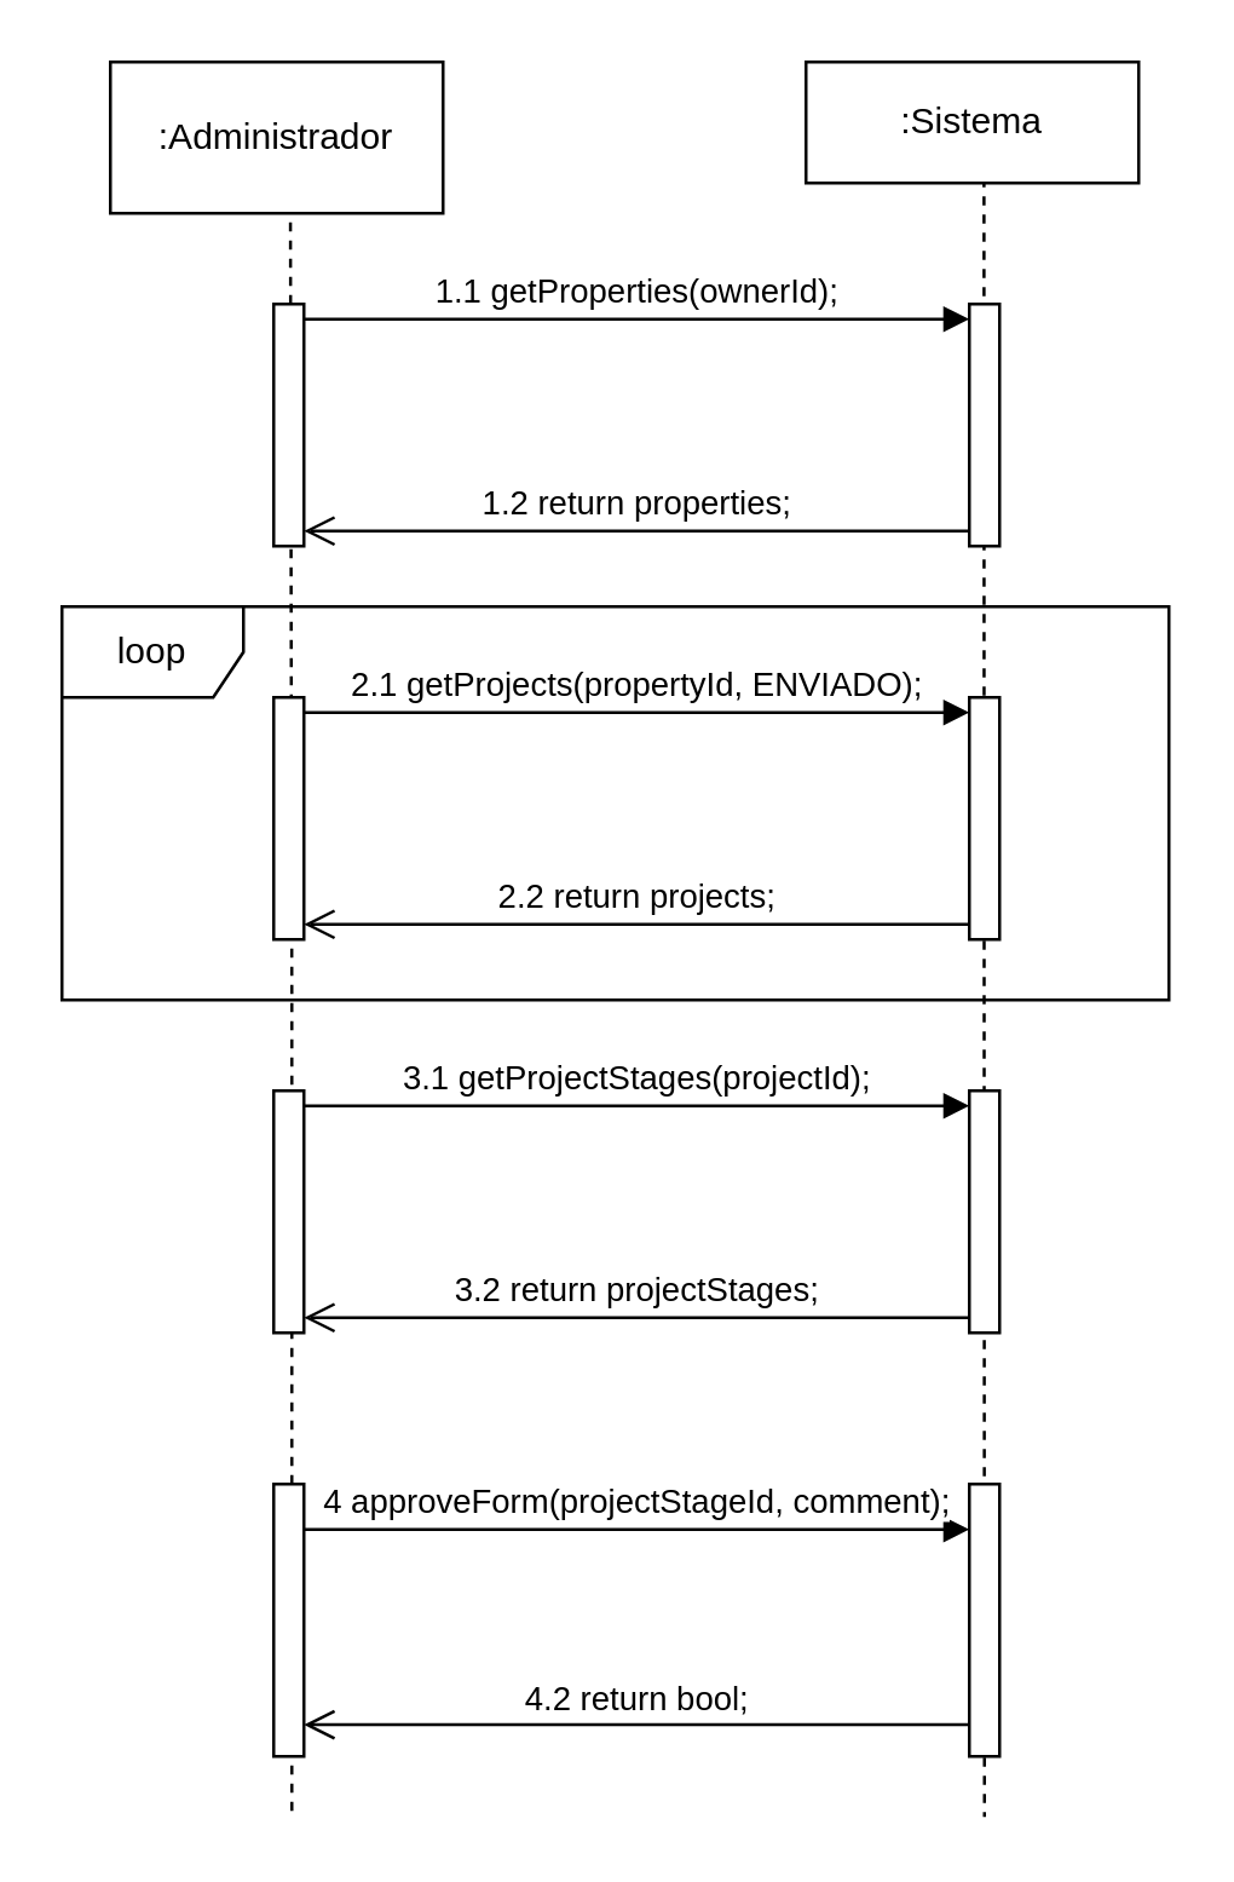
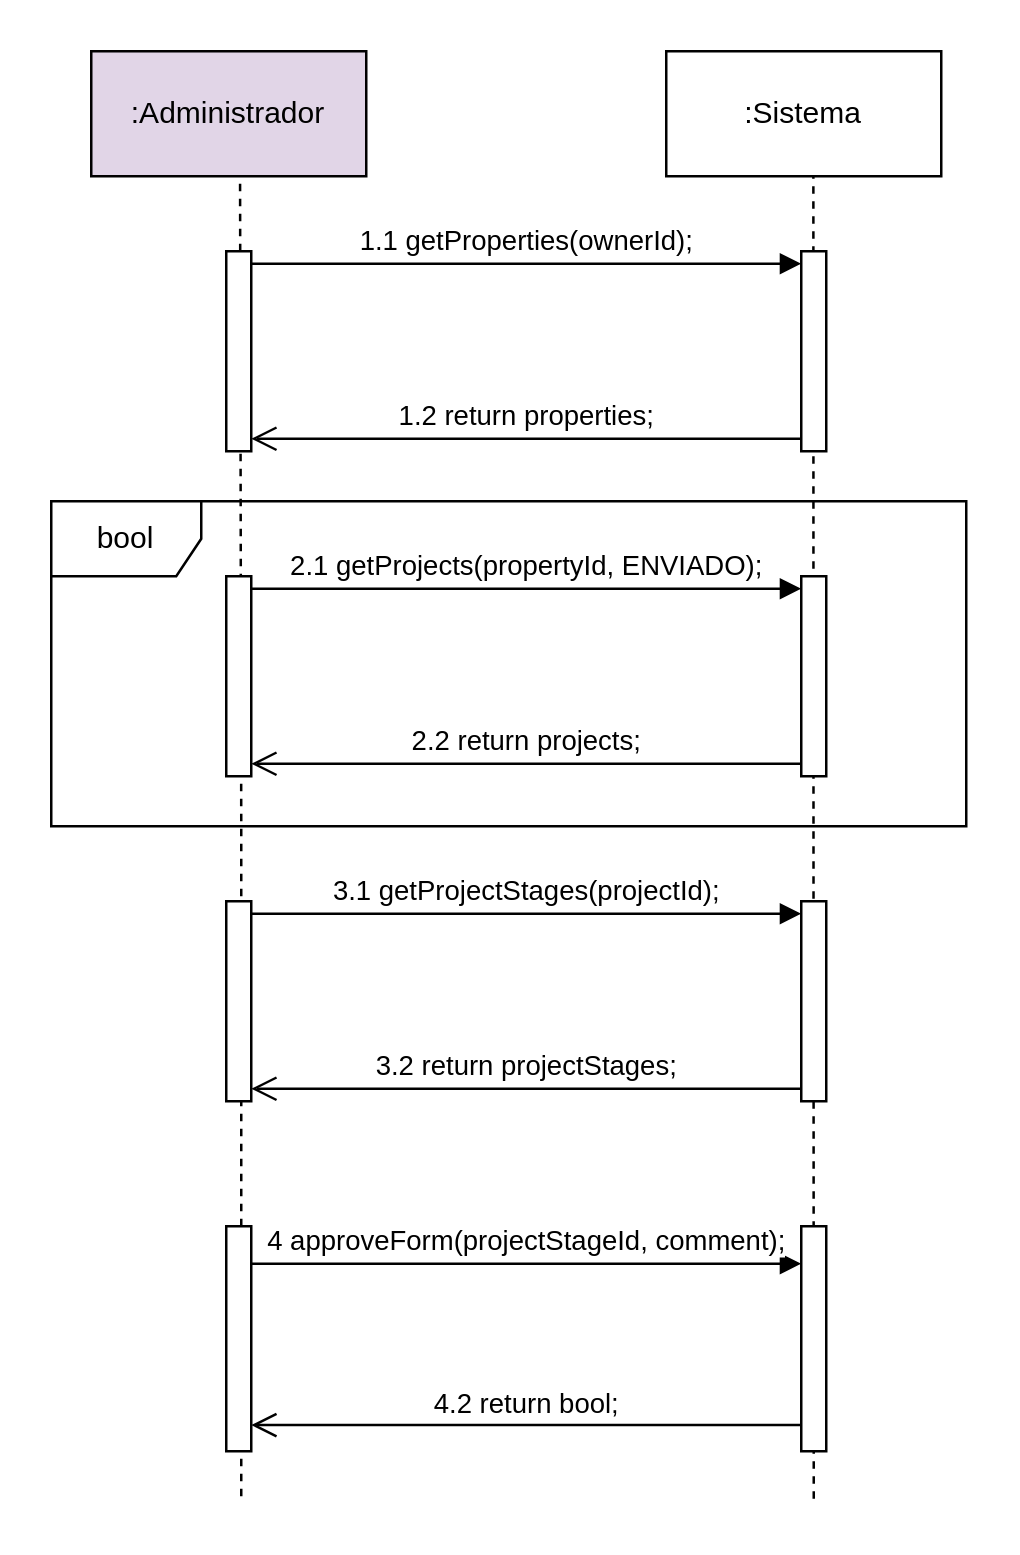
  <mxCell id="0" />
  <mxCell id="1" parent="0" />
  <mxCell id="2" style="edgeStyle=orthogonalEdgeStyle;rounded=0;orthogonalLoop=1;jettySize=auto;html=1;endArrow=none;endFill=0;dashed=1;" parent="1" edge="1"><mxGeometry relative="1" as="geometry"><mxPoint x="96" y="600" as="targetPoint" /><mxPoint x="95.499" y="55" as="sourcePoint" /></mxGeometry></mxCell>
- <mxCell id="3" value=":Administrador" style="html=1;whiteSpace=wrap;" parent="1" vertex="1"><mxGeometry x="36" y="20" width="110" height="50" as="geometry" /></mxCell>
+ <mxCell id="3" value=":Administrador" style="html=1;whiteSpace=wrap;fillColor=#e1d5e7;" parent="1" vertex="1"><mxGeometry x="36" y="20" width="110" height="50" as="geometry" /></mxCell>
  <mxCell id="4" style="edgeStyle=orthogonalEdgeStyle;rounded=0;orthogonalLoop=1;jettySize=auto;html=1;dashed=1;endArrow=none;endFill=0;exitX=0.535;exitY=0.96;exitDx=0;exitDy=0;exitPerimeter=0;" parent="1" source="5" edge="1"><mxGeometry relative="1" as="geometry"><mxPoint x="325" y="600" as="targetPoint" /></mxGeometry></mxCell>
- <mxCell id="5" value=":Sistema" style="html=1;whiteSpace=wrap;" parent="1" vertex="1"><mxGeometry x="266" y="20" width="110" height="40" as="geometry" /></mxCell>
+ <mxCell id="5" value=":Sistema" style="html=1;whiteSpace=wrap;" parent="1" vertex="1"><mxGeometry x="266" y="20" width="110" height="50" as="geometry" /></mxCell>
  <mxCell id="6" value="" style="html=1;points=[[0,0,0,0,5],[0,1,0,0,-5],[1,0,0,0,5],[1,1,0,0,-5]];perimeter=orthogonalPerimeter;outlineConnect=0;targetShapes=umlLifeline;portConstraint=eastwest;newEdgeStyle={&quot;curved&quot;:0,&quot;rounded&quot;:0};" parent="1" vertex="1"><mxGeometry x="320" y="230" width="10" height="80" as="geometry" /></mxCell>
  <mxCell id="7" value="2.1 getProjects(propertyId, ENVIADO);" style="html=1;verticalAlign=bottom;endArrow=block;curved=0;rounded=0;entryX=0;entryY=0;entryDx=0;entryDy=5;exitX=1;exitY=0;exitDx=0;exitDy=5;exitPerimeter=0;" parent="1" source="9" target="6" edge="1"><mxGeometry relative="1" as="geometry"><mxPoint x="95" y="235" as="sourcePoint" /><mxPoint as="offset" /></mxGeometry></mxCell>
  <mxCell id="8" value="2.2 return projects;" style="html=1;verticalAlign=bottom;endArrow=open;endSize=8;curved=0;rounded=0;exitX=0;exitY=1;exitDx=0;exitDy=-5;entryX=1;entryY=1;entryDx=0;entryDy=-5;entryPerimeter=0;" parent="1" source="6" target="9" edge="1"><mxGeometry relative="1" as="geometry"><mxPoint x="95" y="306" as="targetPoint" /></mxGeometry></mxCell>
  <mxCell id="9" value="" style="html=1;points=[[0,0,0,0,5],[0,1,0,0,-5],[1,0,0,0,5],[1,1,0,0,-5]];perimeter=orthogonalPerimeter;outlineConnect=0;targetShapes=umlLifeline;portConstraint=eastwest;newEdgeStyle={&quot;curved&quot;:0,&quot;rounded&quot;:0};" parent="1" vertex="1"><mxGeometry x="90" y="230" width="10" height="80" as="geometry" /></mxCell>
  <mxCell id="10" value="" style="html=1;points=[[0,0,0,0,5],[0,1,0,0,-5],[1,0,0,0,5],[1,1,0,0,-5]];perimeter=orthogonalPerimeter;outlineConnect=0;targetShapes=umlLifeline;portConstraint=eastwest;newEdgeStyle={&quot;curved&quot;:0,&quot;rounded&quot;:0};" parent="1" vertex="1"><mxGeometry x="320" y="360" width="10" height="80" as="geometry" /></mxCell>
  <mxCell id="11" value="3.1 getProjectStages(projectId);" style="html=1;verticalAlign=bottom;endArrow=block;curved=0;rounded=0;entryX=0;entryY=0;entryDx=0;entryDy=5;exitX=1;exitY=0;exitDx=0;exitDy=5;exitPerimeter=0;" parent="1" source="13" target="10" edge="1"><mxGeometry x="0.003" relative="1" as="geometry"><mxPoint x="95" y="365" as="sourcePoint" /><mxPoint as="offset" /></mxGeometry></mxCell>
  <mxCell id="12" value="3.2 return projectStages;" style="html=1;verticalAlign=bottom;endArrow=open;endSize=8;curved=0;rounded=0;exitX=0;exitY=1;exitDx=0;exitDy=-5;entryX=1;entryY=1;entryDx=0;entryDy=-5;entryPerimeter=0;" parent="1" source="10" target="13" edge="1"><mxGeometry relative="1" as="geometry"><mxPoint x="95" y="436" as="targetPoint" /></mxGeometry></mxCell>
  <mxCell id="13" value="" style="html=1;points=[[0,0,0,0,5],[0,1,0,0,-5],[1,0,0,0,5],[1,1,0,0,-5]];perimeter=orthogonalPerimeter;outlineConnect=0;targetShapes=umlLifeline;portConstraint=eastwest;newEdgeStyle={&quot;curved&quot;:0,&quot;rounded&quot;:0};" parent="1" vertex="1"><mxGeometry x="90" y="360" width="10" height="80" as="geometry" /></mxCell>
  <mxCell id="14" value="" style="html=1;points=[[0,0,0,0,5],[0,1,0,0,-5],[1,0,0,0,5],[1,1,0,0,-5]];perimeter=orthogonalPerimeter;outlineConnect=0;targetShapes=umlLifeline;portConstraint=eastwest;newEdgeStyle={&quot;curved&quot;:0,&quot;rounded&quot;:0};" parent="1" vertex="1"><mxGeometry x="320" y="490" width="10" height="90" as="geometry" /></mxCell>
  <mxCell id="15" value="4 approveForm(projectStageId, comment);" style="html=1;verticalAlign=bottom;endArrow=block;curved=0;rounded=0;entryX=0;entryY=0;entryDx=0;entryDy=5;exitX=1;exitY=0;exitDx=0;exitDy=5;exitPerimeter=0;" parent="1" edge="1"><mxGeometry x="0.003" relative="1" as="geometry"><mxPoint x="100" y="505" as="sourcePoint" /><mxPoint as="offset" /><mxPoint x="320" y="505" as="targetPoint" /></mxGeometry></mxCell>
  <mxCell id="16" value="" style="html=1;points=[[0,0,0,0,5],[0,1,0,0,-5],[1,0,0,0,5],[1,1,0,0,-5]];perimeter=orthogonalPerimeter;outlineConnect=0;targetShapes=umlLifeline;portConstraint=eastwest;newEdgeStyle={&quot;curved&quot;:0,&quot;rounded&quot;:0};" parent="1" vertex="1"><mxGeometry x="90" y="490" width="10" height="90" as="geometry" /></mxCell>
  <mxCell id="17" value="4.2 return bool;" style="html=1;verticalAlign=bottom;endArrow=open;endSize=8;curved=0;rounded=0;exitX=0;exitY=1;exitDx=0;exitDy=-5;entryX=1;entryY=1;entryDx=0;entryDy=-5;entryPerimeter=0;" edge="1" parent="1"><mxGeometry relative="1" as="geometry"><mxPoint x="100" y="569.52" as="targetPoint" /><mxPoint x="320" y="569.52" as="sourcePoint" /></mxGeometry></mxCell>
  <mxCell id="18" value="" style="html=1;points=[[0,0,0,0,5],[0,1,0,0,-5],[1,0,0,0,5],[1,1,0,0,-5]];perimeter=orthogonalPerimeter;outlineConnect=0;targetShapes=umlLifeline;portConstraint=eastwest;newEdgeStyle={&quot;curved&quot;:0,&quot;rounded&quot;:0};" vertex="1" parent="1"><mxGeometry x="320" y="100" width="10" height="80" as="geometry" /></mxCell>
  <mxCell id="19" value="1.1 getProperties(ownerId);" style="html=1;verticalAlign=bottom;endArrow=block;curved=0;rounded=0;entryX=0;entryY=0;entryDx=0;entryDy=5;exitX=1;exitY=0;exitDx=0;exitDy=5;exitPerimeter=0;" edge="1" parent="1" source="21" target="18"><mxGeometry relative="1" as="geometry"><mxPoint x="95" y="105" as="sourcePoint" /><mxPoint as="offset" /></mxGeometry></mxCell>
  <mxCell id="20" value="1.2 return properties;" style="html=1;verticalAlign=bottom;endArrow=open;endSize=8;curved=0;rounded=0;exitX=0;exitY=1;exitDx=0;exitDy=-5;entryX=1;entryY=1;entryDx=0;entryDy=-5;entryPerimeter=0;" edge="1" parent="1" source="18" target="21"><mxGeometry relative="1" as="geometry"><mxPoint x="95" y="176" as="targetPoint" /></mxGeometry></mxCell>
  <mxCell id="21" value="" style="html=1;points=[[0,0,0,0,5],[0,1,0,0,-5],[1,0,0,0,5],[1,1,0,0,-5]];perimeter=orthogonalPerimeter;outlineConnect=0;targetShapes=umlLifeline;portConstraint=eastwest;newEdgeStyle={&quot;curved&quot;:0,&quot;rounded&quot;:0};" vertex="1" parent="1"><mxGeometry x="90" y="100" width="10" height="80" as="geometry" /></mxCell>
- <mxCell id="22" value="loop" style="shape=umlFrame;whiteSpace=wrap;html=1;pointerEvents=0;" vertex="1" parent="1"><mxGeometry x="20" y="200" width="366" height="130" as="geometry" /></mxCell>
+ <mxCell id="22" value="bool" style="shape=umlFrame;whiteSpace=wrap;html=1;pointerEvents=0;" vertex="1" parent="1"><mxGeometry x="20" y="200" width="366" height="130" as="geometry" /></mxCell>
